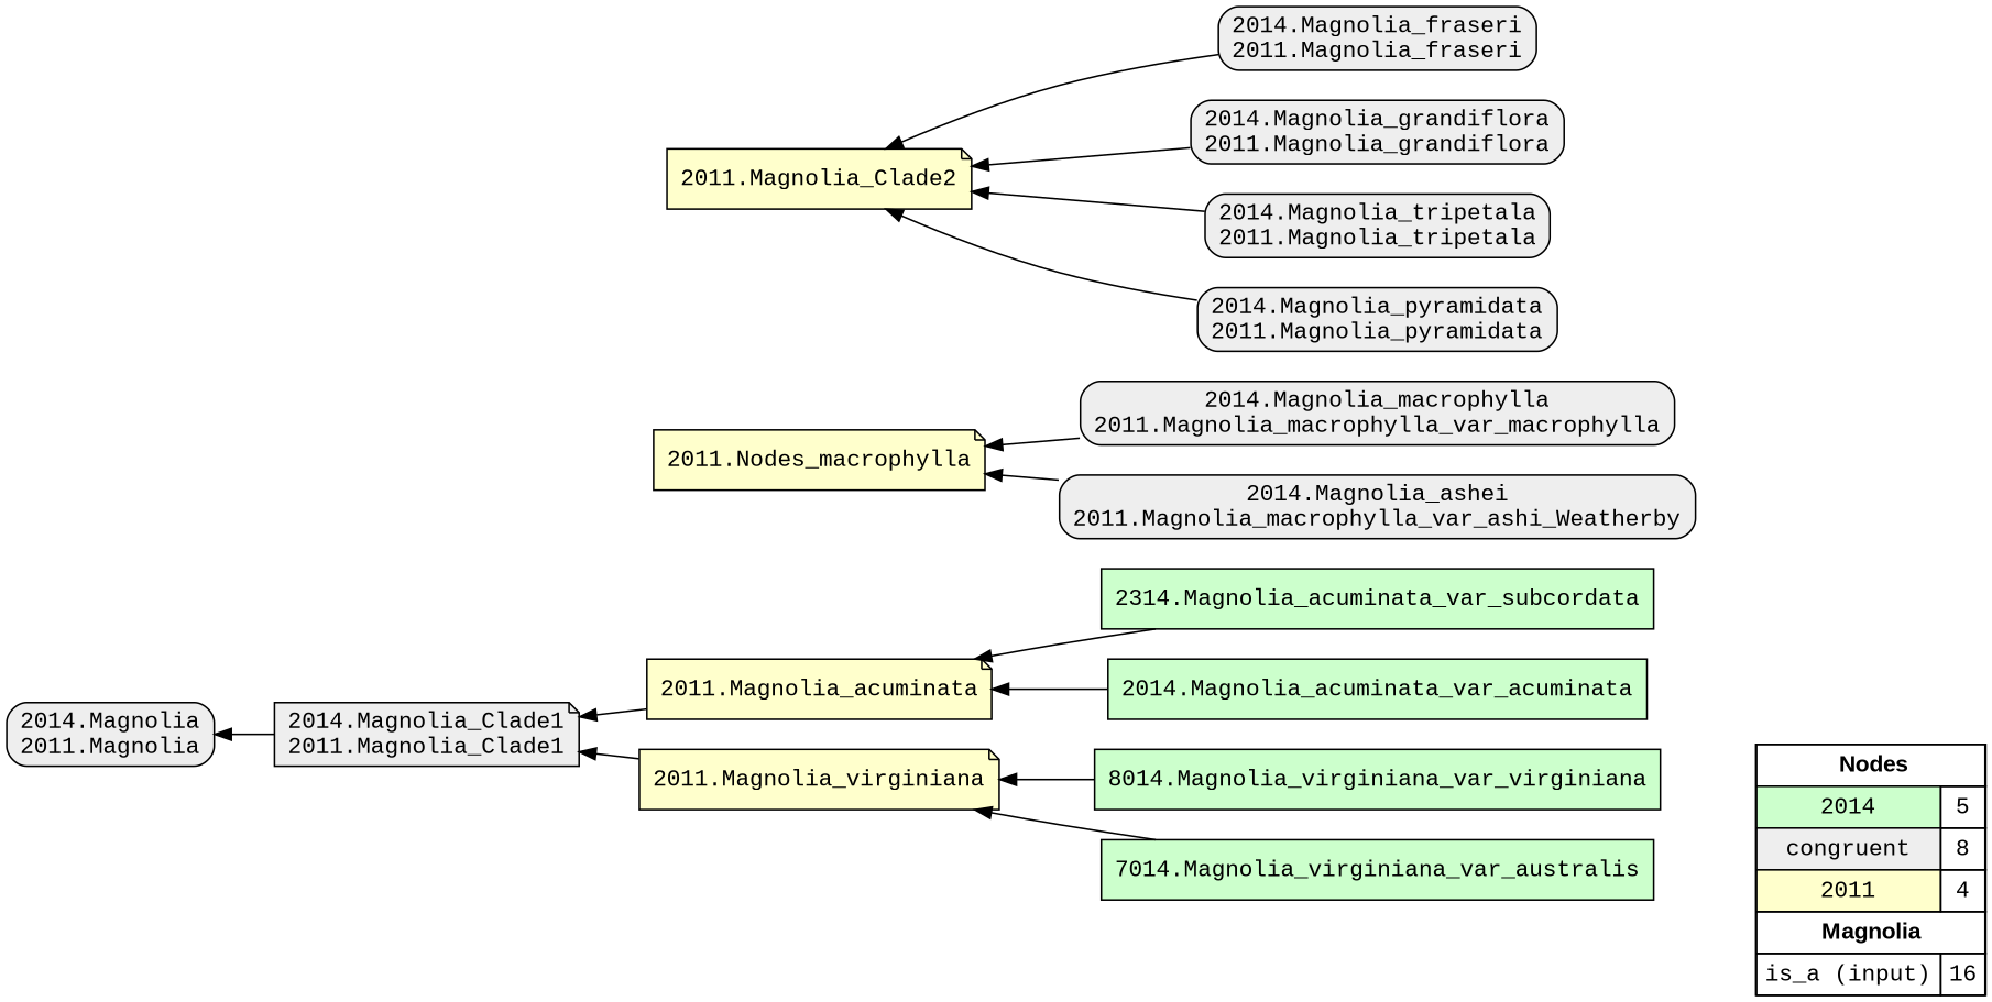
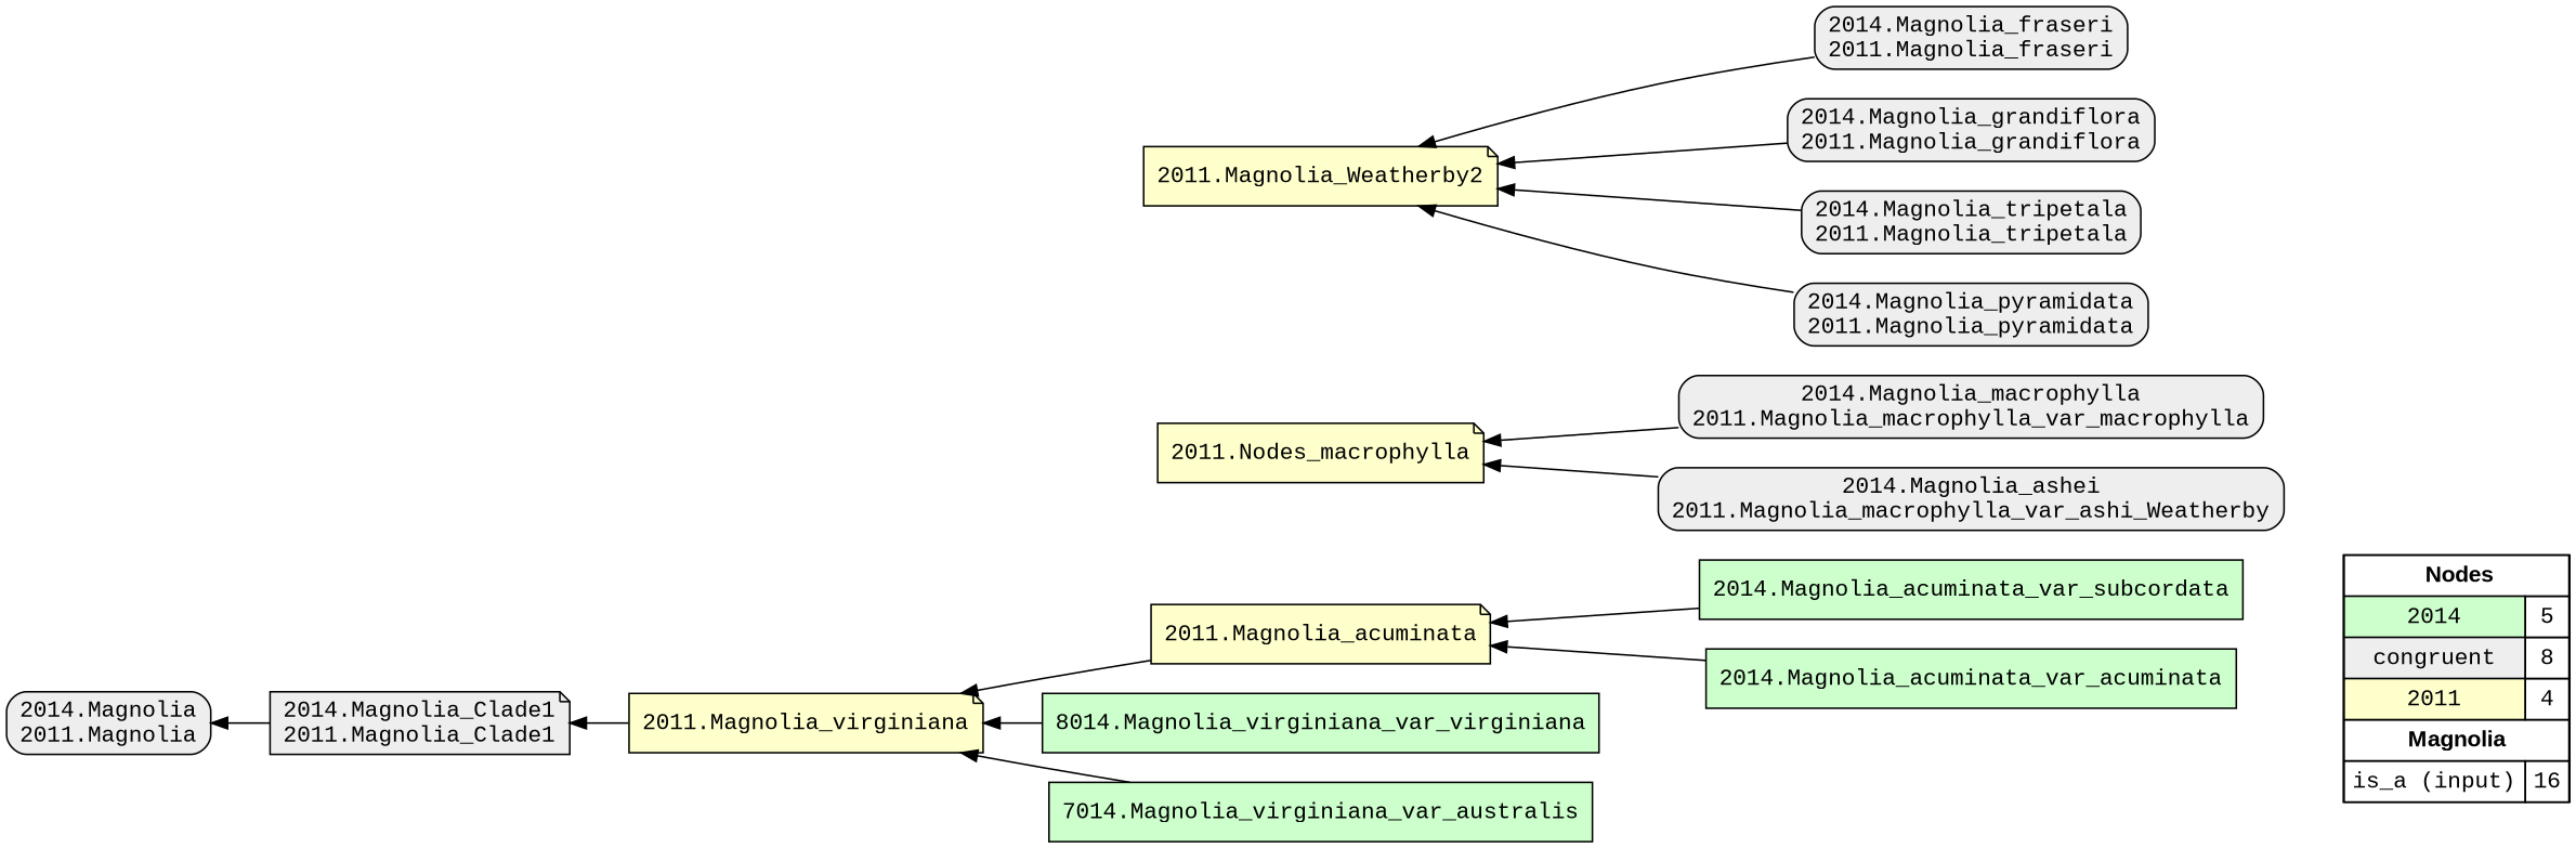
  digraph {
    fontname="Liberation Mono"
    rankdir=RL
    node [fillcolor="#EEEEEE" fontname="Liberation Mono" shape=box style=filled]
    edge [arrowhead=normal color="#000000" constraint=true fontname="Liberation Mono" penwidth=1 style=solid]
    n1 [fillcolor=white label=<   <TABLE BORDER="0" CELLBORDER="1" CELLSPACING="0" CELLPADDING="4">  <TR> <TD COLSPAN="2"><font face="Arial Black"> Nodes</font></TD> </TR>  <TR>   <TD bgcolor="#CCFFCC" fontname="helvetica">2014</TD>   <TD>5</TD>   </TR>  <TR>   <TD bgcolor="#EEEEEE" fontname="helvetica">congruent</TD>   <TD>8</TD>   </TR>  <TR>   <TD bgcolor="#FFFFCC" fontname="helvetica">2011</TD>   <TD>4</TD>   </TR>  <TR> <TD COLSPAN="2"><font face = "Arial Black"> Magnolia </font></TD> </TR>  <TR>   <TD><font color ="#000000">is_a (input)</font></TD><TD>16</TD> </TR> </TABLE>   > margin=0]
    "2014.Magnolia\n2011.Magnolia" [style="filled,rounded"]
-   "2014.Magnolia_acuminata_var_subcordata" [fillcolor="#CCFFCC" label="2314.Magnolia_acuminata_var_subcordata"]
+   "2014.Magnolia_acuminata_var_subcordata" [fillcolor="#CCFFCC"]
    "2011.Magnolia_acuminata" [fillcolor="#FFFFCC" shape=note]
    "2014.Magnolia_Clade1\n2011.Magnolia_Clade1" [shape=note style="filled,rounded"]
    n6 [fillcolor="#CCFFCC" label="8014.Magnolia_virginiana_var_virginiana"]
    "2011.Magnolia_virginiana" [fillcolor="#FFFFCC" shape=note]
    n8 [fillcolor="#CCFFCC" label="7014.Magnolia_virginiana_var_australis"]
    "2014.Magnolia_acuminata_var_acuminata" [fillcolor="#CCFFCC"]
    "2014.Magnolia_macrophylla\n2011.Magnolia_macrophylla_var_macrophylla" [style="filled,rounded"]
    n11 [fillcolor="#FFFFCC" label="2011.Nodes_macrophylla" shape=note]
    "2014.Magnolia_fraseri\n2011.Magnolia_fraseri" [style="filled,rounded"]
-   "2011.Magnolia_Clade2" [fillcolor="#FFFFCC" shape=note]
+   "2011.Magnolia_Clade2" [fillcolor="#FFFFCC" shape=note label="2011.Magnolia_Weatherby2"]
    "2014.Magnolia_grandiflora\n2011.Magnolia_grandiflora" [style="filled,rounded"]
    "2014.Magnolia_tripetala\n2011.Magnolia_tripetala" [style="filled,rounded"]
    "2014.Magnolia_ashei\n2011.Magnolia_macrophylla_var_ashi_Weatherby" [style="filled,rounded"]
    "2014.Magnolia_pyramidata\n2011.Magnolia_pyramidata" [style="filled,rounded"]
    subgraph sub_1 {
      rank=source
      n1
    }
    "2014.Magnolia_acuminata_var_subcordata" -> "2011.Magnolia_acuminata"
-   "2011.Magnolia_acuminata" -> "2014.Magnolia_Clade1\n2011.Magnolia_Clade1"
+   "2011.Magnolia_acuminata" -> "2011.Magnolia_virginiana"
    "2014.Magnolia_Clade1\n2011.Magnolia_Clade1" -> "2014.Magnolia\n2011.Magnolia"
    n6 -> "2011.Magnolia_virginiana"
    "2011.Magnolia_virginiana" -> "2014.Magnolia_Clade1\n2011.Magnolia_Clade1"
    n8 -> "2011.Magnolia_virginiana"
    "2014.Magnolia_acuminata_var_acuminata" -> "2011.Magnolia_acuminata"
    "2014.Magnolia_macrophylla\n2011.Magnolia_macrophylla_var_macrophylla" -> n11
    "2014.Magnolia_fraseri\n2011.Magnolia_fraseri" -> "2011.Magnolia_Clade2"
    "2014.Magnolia_grandiflora\n2011.Magnolia_grandiflora" -> "2011.Magnolia_Clade2"
    "2014.Magnolia_tripetala\n2011.Magnolia_tripetala" -> "2011.Magnolia_Clade2"
    "2014.Magnolia_ashei\n2011.Magnolia_macrophylla_var_ashi_Weatherby" -> n11
    "2014.Magnolia_pyramidata\n2011.Magnolia_pyramidata" -> "2011.Magnolia_Clade2"
  }
